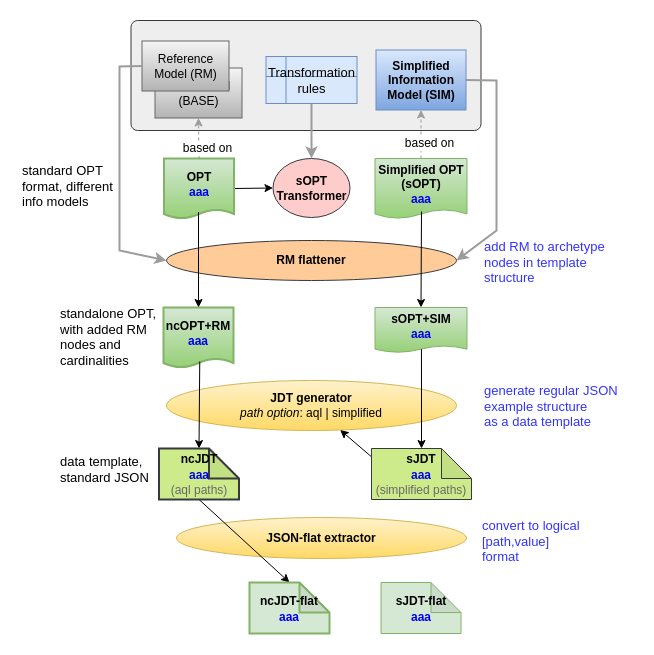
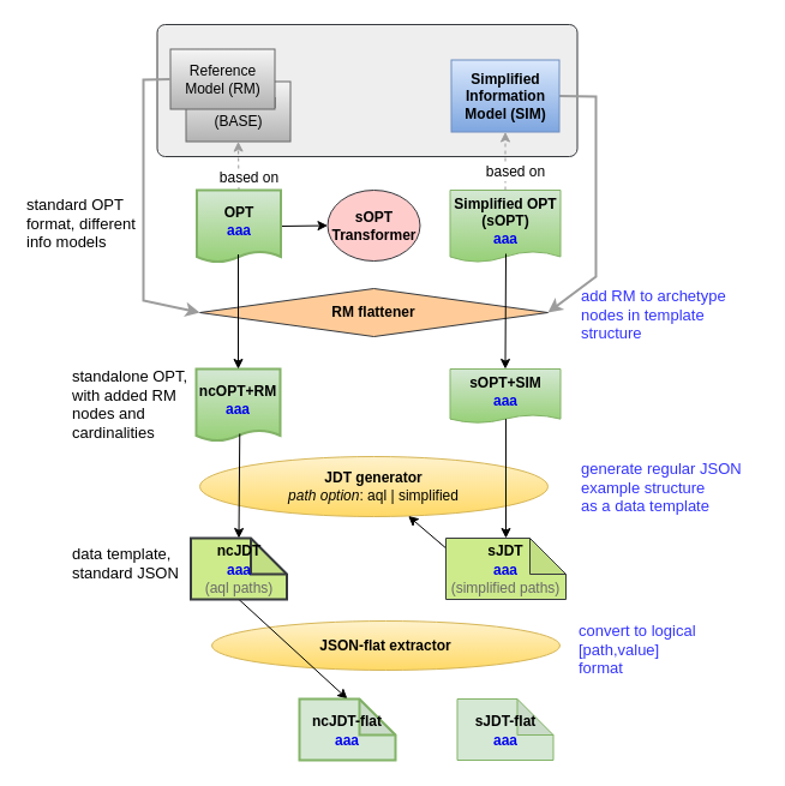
  <mxCell id="0" />
  <mxCell id="1" parent="0" />
  <mxCell id="2" value="" style="rounded=1;whiteSpace=wrap;html=1;fontSize=13;arcSize=6;fillColor=#eeeeee;strokeColor=#36393d;verticalAlign=top;align=left;" parent="1" vertex="1"><mxGeometry x="130.5" y="20" width="350" height="110" as="geometry" /></mxCell>
  <mxCell id="3" value="Base Model (BASE)" style="rounded=0;whiteSpace=wrap;html=1;gradientColor=#b3b3b3;fillColor=#f5f5f5;strokeColor=#666666;" parent="1" vertex="1"><mxGeometry x="154.5" y="67.5" width="87" height="50" as="geometry" /></mxCell>
  <mxCell id="4" value="Reference Model (RM)" style="rounded=0;whiteSpace=wrap;html=1;gradientColor=#b3b3b3;fillColor=#f5f5f5;strokeColor=#666666;" parent="1" vertex="1"><mxGeometry x="141.5" y="40.5" width="87" height="50" as="geometry" /></mxCell>
- <mxCell id="5" style="rounded=0;orthogonalLoop=1;jettySize=auto;html=1;exitX=0.5;exitY=1;exitDx=0;exitDy=0;entryX=0.5;entryY=0;entryDx=0;entryDy=0;strokeWidth=2;strokeColor=#9C9C9C;" parent="1" source="15" target="11" edge="1"><mxGeometry relative="1" as="geometry" /></mxCell>
  <mxCell id="6" style="edgeStyle=none;rounded=0;orthogonalLoop=1;jettySize=auto;html=1;exitX=1;exitY=0.5;exitDx=0;exitDy=0;entryX=1;entryY=0.5;entryDx=0;entryDy=0;startArrow=none;startFill=0;endArrow=classic;endFill=1;strokeColor=#9C9C9C;strokeWidth=2;fontSize=13;" parent="1" source="7" target="21" edge="1"><mxGeometry relative="1" as="geometry"><Array as="points"><mxPoint x="496" y="80" /><mxPoint x="496" y="230" /></Array></mxGeometry></mxCell>
  <mxCell id="7" value="Simplified Information&lt;br&gt;Model (SIM)" style="rounded=0;whiteSpace=wrap;html=1;gradientColor=#7ea6e0;fillColor=#dae8fc;strokeColor=#6c8ebf;fontStyle=1" parent="1" vertex="1"><mxGeometry x="375.5" y="49.5" width="90" height="60" as="geometry" /></mxCell>
  <mxCell id="8" style="edgeStyle=none;rounded=0;orthogonalLoop=1;jettySize=auto;html=1;exitX=0.5;exitY=0;exitDx=0;exitDy=0;strokeColor=#9C9C9C;strokeWidth=1;entryX=0.5;entryY=1;entryDx=0;entryDy=0;dashed=1;" parent="1" source="16" target="3" edge="1"><mxGeometry relative="1" as="geometry"><mxPoint x="198.5" y="87" as="targetPoint" /><mxPoint x="137.5" y="201" as="sourcePoint" /></mxGeometry></mxCell>
  <mxCell id="9" value="based on" style="text;html=1;resizable=0;points=[];align=center;verticalAlign=middle;labelBackgroundColor=#ffffff;" parent="8" vertex="1" connectable="0"><mxGeometry x="0.347" y="-7" relative="1" as="geometry"><mxPoint x="1" y="17" as="offset" /></mxGeometry></mxCell>
  <mxCell id="10" style="edgeStyle=none;rounded=0;orthogonalLoop=1;jettySize=auto;html=1;exitX=1;exitY=0.5;exitDx=0;exitDy=0;entryX=0;entryY=0.5;entryDx=0;entryDy=0;" parent="1" source="16" target="11" edge="1"><mxGeometry relative="1" as="geometry"><mxPoint x="221.5" y="216" as="sourcePoint" /><mxPoint x="266.5" y="158" as="targetPoint" /></mxGeometry></mxCell>
  <mxCell id="11" value="sOPT Transformer" style="ellipse;whiteSpace=wrap;html=1;fillColor=#ffcccc;strokeColor=#36393d;fontStyle=1" parent="1" vertex="1"><mxGeometry x="272.5" y="158" width="77" height="59" as="geometry" /></mxCell>
  <mxCell id="12" value="Simplified OPT&lt;br&gt;(sOPT)&lt;br&gt;&lt;font color=&quot;#0000f0&quot;&gt;aaa&lt;/font&gt;" style="shape=document;whiteSpace=wrap;html=1;boundedLbl=1;size=0.15;fillColor=#d5e8d4;strokeColor=#82b366;fontStyle=1;gradientColor=#97d077;" parent="1" vertex="1"><mxGeometry x="374.5" y="158" width="92" height="60" as="geometry" /></mxCell>
  <mxCell id="13" value="JSON-flat extractor" style="ellipse;whiteSpace=wrap;html=1;fillColor=#fff2cc;strokeColor=#d6b656;fontStyle=1;gradientColor=#ffd966;" parent="1" vertex="1"><mxGeometry x="176" y="517" width="290" height="41" as="geometry" /></mxCell>
  <mxCell id="14" value="JDT generator&lt;br&gt;&lt;span style=&quot;font-weight: normal&quot;&gt;&lt;i&gt;path option&lt;/i&gt;: aql | simplified&lt;/span&gt;" style="ellipse;whiteSpace=wrap;html=1;fillColor=#fff2cc;strokeColor=#d6b656;fontStyle=1;gradientColor=#ffd966;" parent="1" vertex="1"><mxGeometry x="166" y="380" width="290" height="50" as="geometry" /></mxCell>
- <mxCell id="15" value="Transformation&lt;br style=&quot;font-size: 13px;&quot;&gt;rules" style="shape=internalStorage;whiteSpace=wrap;html=1;backgroundOutline=1;fillColor=#dae8fc;strokeColor=#6c8ebf;fontSize=13;" parent="1" vertex="1"><mxGeometry x="265.5" y="56" width="91" height="47" as="geometry" /></mxCell>
  <mxCell id="16" value="OPT&lt;br&gt;&lt;font color=&quot;#0000f0&quot;&gt;aaa&lt;/font&gt;" style="shape=document;whiteSpace=wrap;html=1;boundedLbl=1;size=0.15;fillColor=#d5e8d4;strokeColor=#82b366;fontStyle=1;gradientColor=#97d077;strokeWidth=2;" parent="1" vertex="1"><mxGeometry x="163.5" y="158" width="70" height="60" as="geometry" /></mxCell>
  <mxCell id="17" style="edgeStyle=none;rounded=0;orthogonalLoop=1;jettySize=auto;html=1;exitX=0.5;exitY=1;exitDx=0;exitDy=0;entryX=0.5;entryY=0;entryDx=0;entryDy=0;exitPerimeter=0;entryPerimeter=0;" parent="1" source="32" target="34" edge="1"><mxGeometry relative="1" as="geometry"><mxPoint x="201" y="594" as="targetPoint" /><mxPoint x="201" y="496" as="sourcePoint" /></mxGeometry></mxCell>
  <mxCell id="18" style="edgeStyle=none;rounded=0;orthogonalLoop=1;jettySize=auto;html=1;exitX=0.5;exitY=1;exitDx=0;exitDy=0;exitPerimeter=0;" parent="1" source="33" target="14" edge="1"><mxGeometry relative="1" as="geometry"><mxPoint x="423" y="495" as="sourcePoint" /><mxPoint x="423" y="594" as="targetPoint" /></mxGeometry></mxCell>
  <mxCell id="19" style="edgeStyle=none;rounded=0;orthogonalLoop=1;jettySize=auto;html=1;exitX=0.5;exitY=0;exitDx=0;exitDy=0;strokeColor=#9C9C9C;strokeWidth=1;entryX=0.5;entryY=1;entryDx=0;entryDy=0;dashed=1;" parent="1" source="12" target="7" edge="1"><mxGeometry relative="1" as="geometry"><mxPoint x="371.5" y="117" as="targetPoint" /><mxPoint x="370.5" y="166" as="sourcePoint" /></mxGeometry></mxCell>
  <mxCell id="20" value="based on" style="text;html=1;resizable=0;points=[];align=center;verticalAlign=middle;labelBackgroundColor=#ffffff;" parent="19" vertex="1" connectable="0"><mxGeometry x="0.347" y="-7" relative="1" as="geometry"><mxPoint x="1" y="17" as="offset" /></mxGeometry></mxCell>
- <mxCell id="21" value="RM flattener" style="ellipse;whiteSpace=wrap;html=1;fillColor=#ffcc99;strokeColor=#36393d;fontStyle=1;" parent="1" vertex="1"><mxGeometry x="166" y="240" width="290" height="40" as="geometry" /></mxCell>
+ <mxCell id="21" value="RM flattener" style="rhombus;whiteSpace=wrap;html=1;fillColor=#ffcc99;strokeColor=#36393d;fontStyle=1;" parent="1" vertex="1"><mxGeometry x="166" y="240" width="290" height="40" as="geometry" /></mxCell>
  <mxCell id="22" value="sOPT+SIM&lt;br&gt;&lt;font color=&quot;#0000f0&quot;&gt;aaa&lt;/font&gt;" style="shape=document;whiteSpace=wrap;html=1;boundedLbl=1;size=0.15;fillColor=#d5e8d4;strokeColor=#82b366;fontStyle=1;gradientColor=#97d077;" parent="1" vertex="1"><mxGeometry x="374.5" y="307" width="92" height="45" as="geometry" /></mxCell>
  <mxCell id="23" value="ncOPT+RM&lt;br&gt;&lt;font color=&quot;#0000f0&quot;&gt;aaa&lt;/font&gt;" style="shape=document;whiteSpace=wrap;html=1;boundedLbl=1;size=0.15;fillColor=#d5e8d4;strokeColor=#82b366;fontStyle=1;gradientColor=#97d077;strokeWidth=2;" parent="1" vertex="1"><mxGeometry x="163" y="307" width="70" height="60" as="geometry" /></mxCell>
  <mxCell id="24" style="edgeStyle=none;rounded=0;orthogonalLoop=1;jettySize=auto;html=1;exitX=0.493;exitY=0.892;exitDx=0;exitDy=0;entryX=0.5;entryY=0;entryDx=0;entryDy=0;exitPerimeter=0;" parent="1" source="16" target="23" edge="1"><mxGeometry relative="1" as="geometry"><mxPoint x="219.5" y="238" as="sourcePoint" /><mxPoint x="636.5" y="225" as="targetPoint" /></mxGeometry></mxCell>
  <mxCell id="25" style="edgeStyle=none;rounded=0;orthogonalLoop=1;jettySize=auto;html=1;entryX=0.5;entryY=0;entryDx=0;entryDy=0;" parent="1" target="22" edge="1"><mxGeometry relative="1" as="geometry"><mxPoint x="421" y="211" as="sourcePoint" /><mxPoint x="570.5" y="110" as="targetPoint" /></mxGeometry></mxCell>
  <mxCell id="26" style="edgeStyle=none;rounded=0;orthogonalLoop=1;jettySize=auto;html=1;entryX=0.5;entryY=0;entryDx=0;entryDy=0;exitX=0.505;exitY=0.925;exitDx=0;exitDy=0;exitPerimeter=0;entryPerimeter=0;" parent="1" source="22" target="33" edge="1"><mxGeometry relative="1" as="geometry"><mxPoint x="429.5" y="504" as="sourcePoint" /><mxPoint x="421" y="449" as="targetPoint" /></mxGeometry></mxCell>
  <mxCell id="27" style="edgeStyle=none;rounded=0;orthogonalLoop=1;jettySize=auto;html=1;entryX=0.5;entryY=0;entryDx=0;entryDy=0;exitX=0.518;exitY=0.9;exitDx=0;exitDy=0;exitPerimeter=0;entryPerimeter=0;" parent="1" source="23" target="32" edge="1"><mxGeometry relative="1" as="geometry"><mxPoint x="429.5" y="373" as="sourcePoint" /><mxPoint x="200" y="449" as="targetPoint" /></mxGeometry></mxCell>
  <mxCell id="28" value="standard OPT&lt;br&gt;format, different&lt;br&gt;info models" style="text;html=1;resizable=0;points=[];autosize=1;align=left;verticalAlign=top;spacingTop=-4;fontSize=13;" parent="1" vertex="1"><mxGeometry x="20" y="159.5" width="110" height="50" as="geometry" /></mxCell>
  <mxCell id="29" value="standalone OPT, &lt;br&gt;with added RM &lt;br&gt;nodes&amp;nbsp;and&lt;br&gt;cardinalities" style="text;html=1;resizable=0;points=[];autosize=1;align=left;verticalAlign=top;spacingTop=-4;fontSize=13;" parent="1" vertex="1"><mxGeometry x="58" y="303" width="120" height="70" as="geometry" /></mxCell>
  <mxCell id="30" value="data template,&amp;nbsp;&lt;br&gt;standard JSON" style="text;html=1;resizable=0;points=[];autosize=1;align=left;verticalAlign=top;spacingTop=-4;fontSize=13;" parent="1" vertex="1"><mxGeometry x="58" y="450.5" width="100" height="30" as="geometry" /></mxCell>
  <mxCell id="31" style="edgeStyle=none;rounded=0;orthogonalLoop=1;jettySize=auto;html=1;exitX=0;exitY=0.5;exitDx=0;exitDy=0;entryX=0;entryY=0.5;entryDx=0;entryDy=0;startArrow=none;startFill=0;endArrow=classic;endFill=1;strokeColor=#9C9C9C;strokeWidth=2;fontSize=13;" parent="1" source="4" target="21" edge="1"><mxGeometry relative="1" as="geometry"><mxPoint x="476" y="90" as="sourcePoint" /><mxPoint x="359" y="271" as="targetPoint" /><Array as="points"><mxPoint x="119" y="66" /><mxPoint x="119" y="250" /></Array></mxGeometry></mxCell>
  <mxCell id="32" value="&lt;span style=&quot;font-size: 12px ; font-weight: 700 ; white-space: normal&quot;&gt;ncJDT&lt;/span&gt;&lt;br style=&quot;font-size: 12px ; font-weight: 700 ; white-space: normal&quot;&gt;&lt;font color=&quot;#0000f0&quot; style=&quot;font-size: 12px ; font-weight: 700 ; white-space: normal&quot;&gt;aaa&lt;br&gt;&lt;/font&gt;&lt;span style=&quot;color: rgb(105 , 105 , 105) ; font-size: 12px&quot;&gt;(aql paths)&lt;/span&gt;&lt;font color=&quot;#0000f0&quot; style=&quot;font-size: 12px ; font-weight: 700 ; white-space: normal&quot;&gt;&lt;br&gt;&lt;/font&gt;" style="shape=note;whiteSpace=wrap;html=1;backgroundOutline=1;darkOpacity=0.05;fontSize=13;align=center;fillColor=#cdeb8b;strokeColor=#36393d;strokeWidth=2;" parent="1" vertex="1"><mxGeometry x="158.5" y="448" width="80" height="51" as="geometry" /></mxCell>
  <mxCell id="33" value="&lt;span style=&quot;font-size: 12px ; font-weight: 700 ; white-space: normal&quot;&gt;sJDT&lt;/span&gt;&lt;br style=&quot;font-size: 12px ; font-weight: 700 ; white-space: normal&quot;&gt;&lt;font style=&quot;font-size: 12px ; white-space: normal&quot;&gt;&lt;b style=&quot;color: rgb(0 , 0 , 240)&quot;&gt;aaa&lt;/b&gt;&lt;br&gt;&lt;font color=&quot;#696969&quot;&gt;(simplified paths)&lt;/font&gt;&lt;br&gt;&lt;/font&gt;" style="shape=note;whiteSpace=wrap;html=1;backgroundOutline=1;darkOpacity=0.05;fontSize=13;align=center;fillColor=#cdeb8b;strokeColor=#36393d;" parent="1" vertex="1"><mxGeometry x="371" y="448" width="100" height="51" as="geometry" /></mxCell>
  <mxCell id="34" value="&lt;span style=&quot;font-size: 12px ; font-weight: 700 ; white-space: normal&quot;&gt;ncJDT-flat&lt;/span&gt;&lt;br style=&quot;font-size: 12px ; font-weight: 700 ; white-space: normal&quot;&gt;&lt;font color=&quot;#0000f0&quot; style=&quot;font-size: 12px ; font-weight: 700 ; white-space: normal&quot;&gt;aaa&lt;/font&gt;" style="shape=note;whiteSpace=wrap;html=1;backgroundOutline=1;darkOpacity=0.05;fontSize=13;align=center;fillColor=#d5e8d4;strokeColor=#82b366;strokeWidth=2;" parent="1" vertex="1"><mxGeometry x="249" y="582" width="80" height="51" as="geometry" /></mxCell>
  <mxCell id="35" value="&lt;span style=&quot;font-size: 12px ; font-weight: 700 ; white-space: normal&quot;&gt;sJDT-flat&lt;/span&gt;&lt;br style=&quot;font-size: 12px ; font-weight: 700 ; white-space: normal&quot;&gt;&lt;font color=&quot;#0000f0&quot; style=&quot;font-size: 12px ; font-weight: 700 ; white-space: normal&quot;&gt;aaa&lt;/font&gt;" style="shape=note;whiteSpace=wrap;html=1;backgroundOutline=1;darkOpacity=0.05;fontSize=13;align=center;fillColor=#d5e8d4;strokeColor=#82b366;" parent="1" vertex="1"><mxGeometry x="380.5" y="582" width="80" height="51" as="geometry" /></mxCell>
  <mxCell id="36" value="add RM to archetype &lt;br&gt;nodes in template&lt;br&gt;structure" style="text;html=1;resizable=0;points=[];autosize=1;align=left;verticalAlign=top;spacingTop=-4;fontSize=13;fontColor=#3333FF;" vertex="1" parent="1"><mxGeometry x="482" y="236" width="140" height="50" as="geometry" /></mxCell>
  <mxCell id="37" value="generate regular JSON&lt;br&gt;example structure&amp;nbsp;&lt;br&gt;as a data template" style="text;html=1;resizable=0;points=[];autosize=1;align=left;verticalAlign=top;spacingTop=-4;fontSize=13;fontColor=#3333FF;" vertex="1" parent="1"><mxGeometry x="482" y="380" width="150" height="50" as="geometry" /></mxCell>
  <mxCell id="38" value="convert to logical &lt;br&gt;[path,value]&lt;br&gt;format" style="text;html=1;resizable=0;points=[];autosize=1;align=left;verticalAlign=top;spacingTop=-4;fontSize=13;fontColor=#3333FF;" vertex="1" parent="1"><mxGeometry x="480" y="515" width="120" height="50" as="geometry" /></mxCell>
